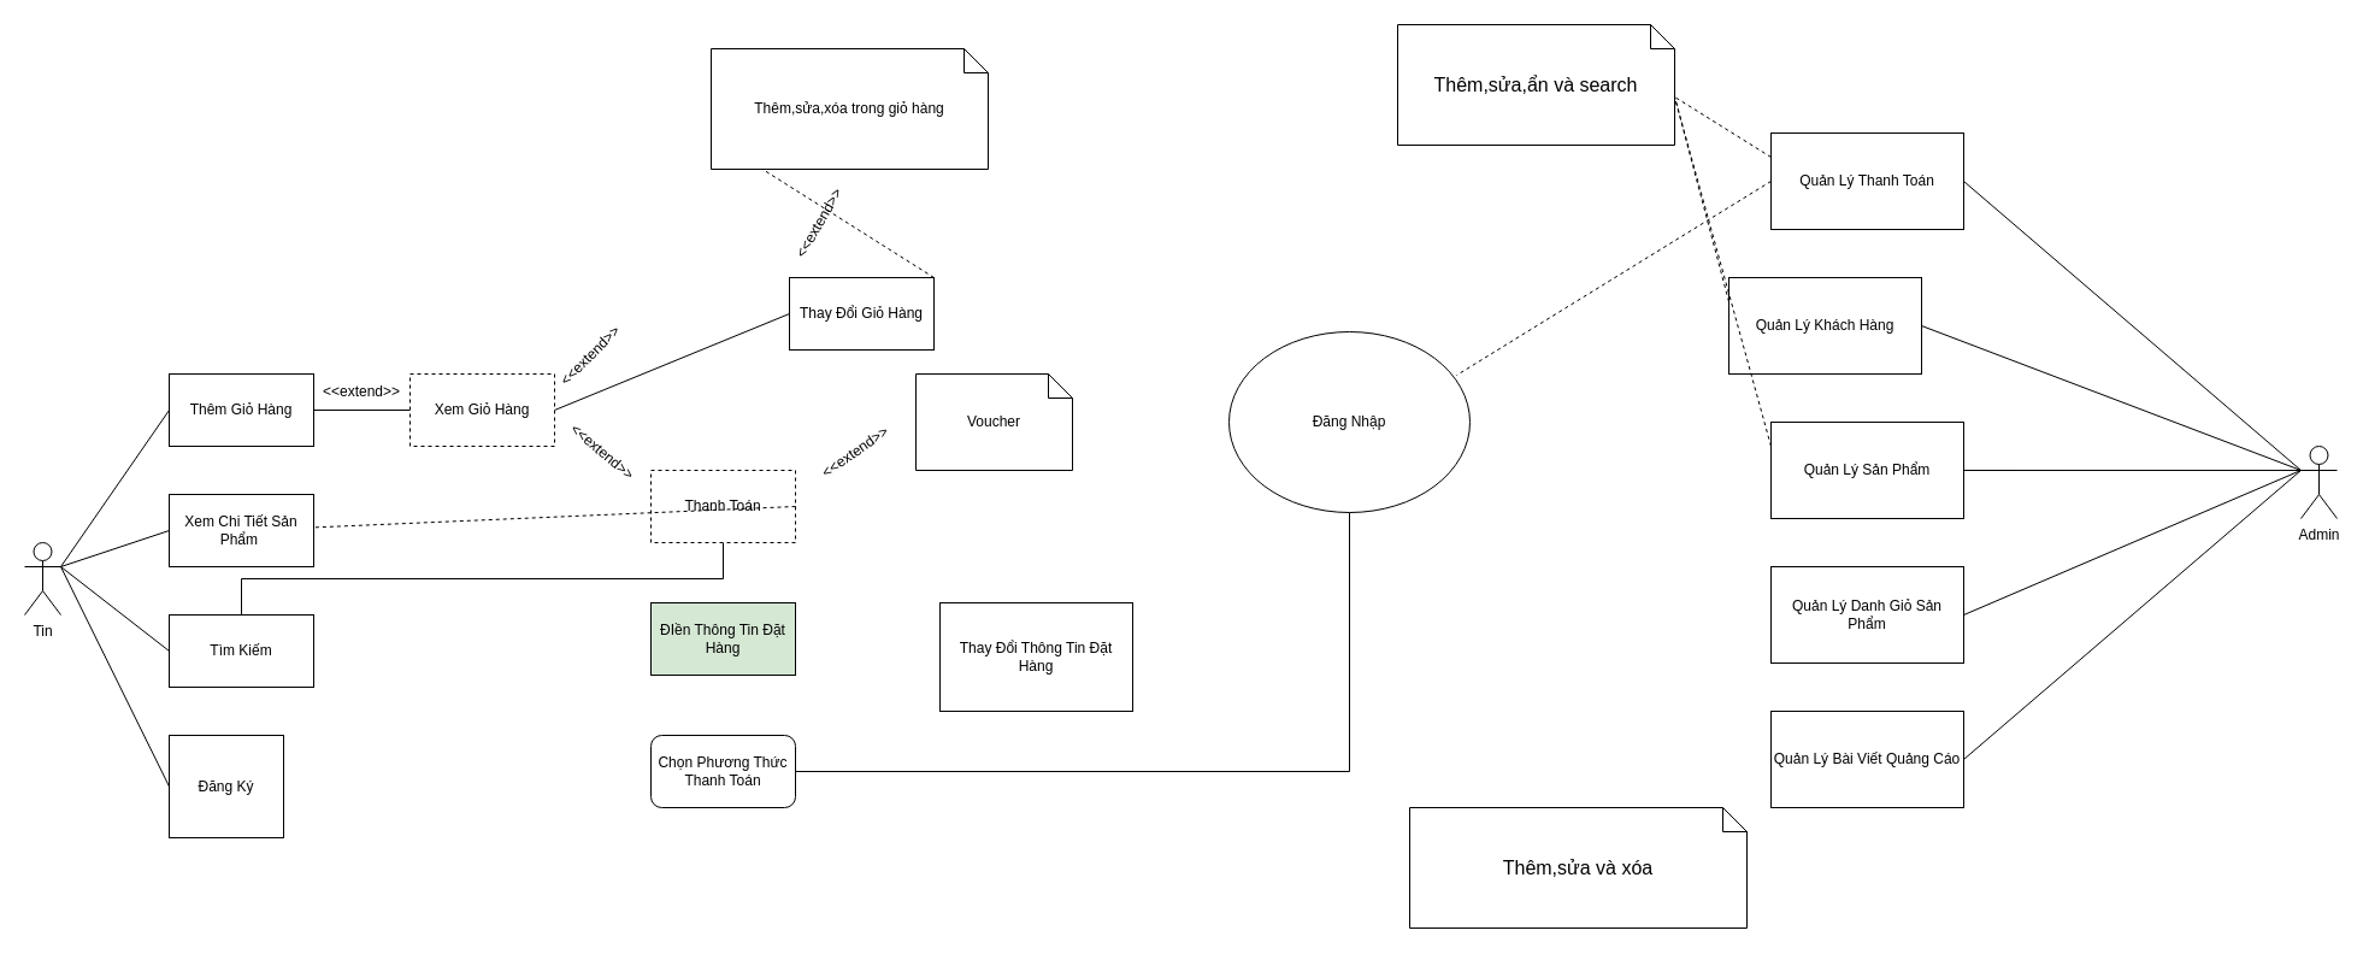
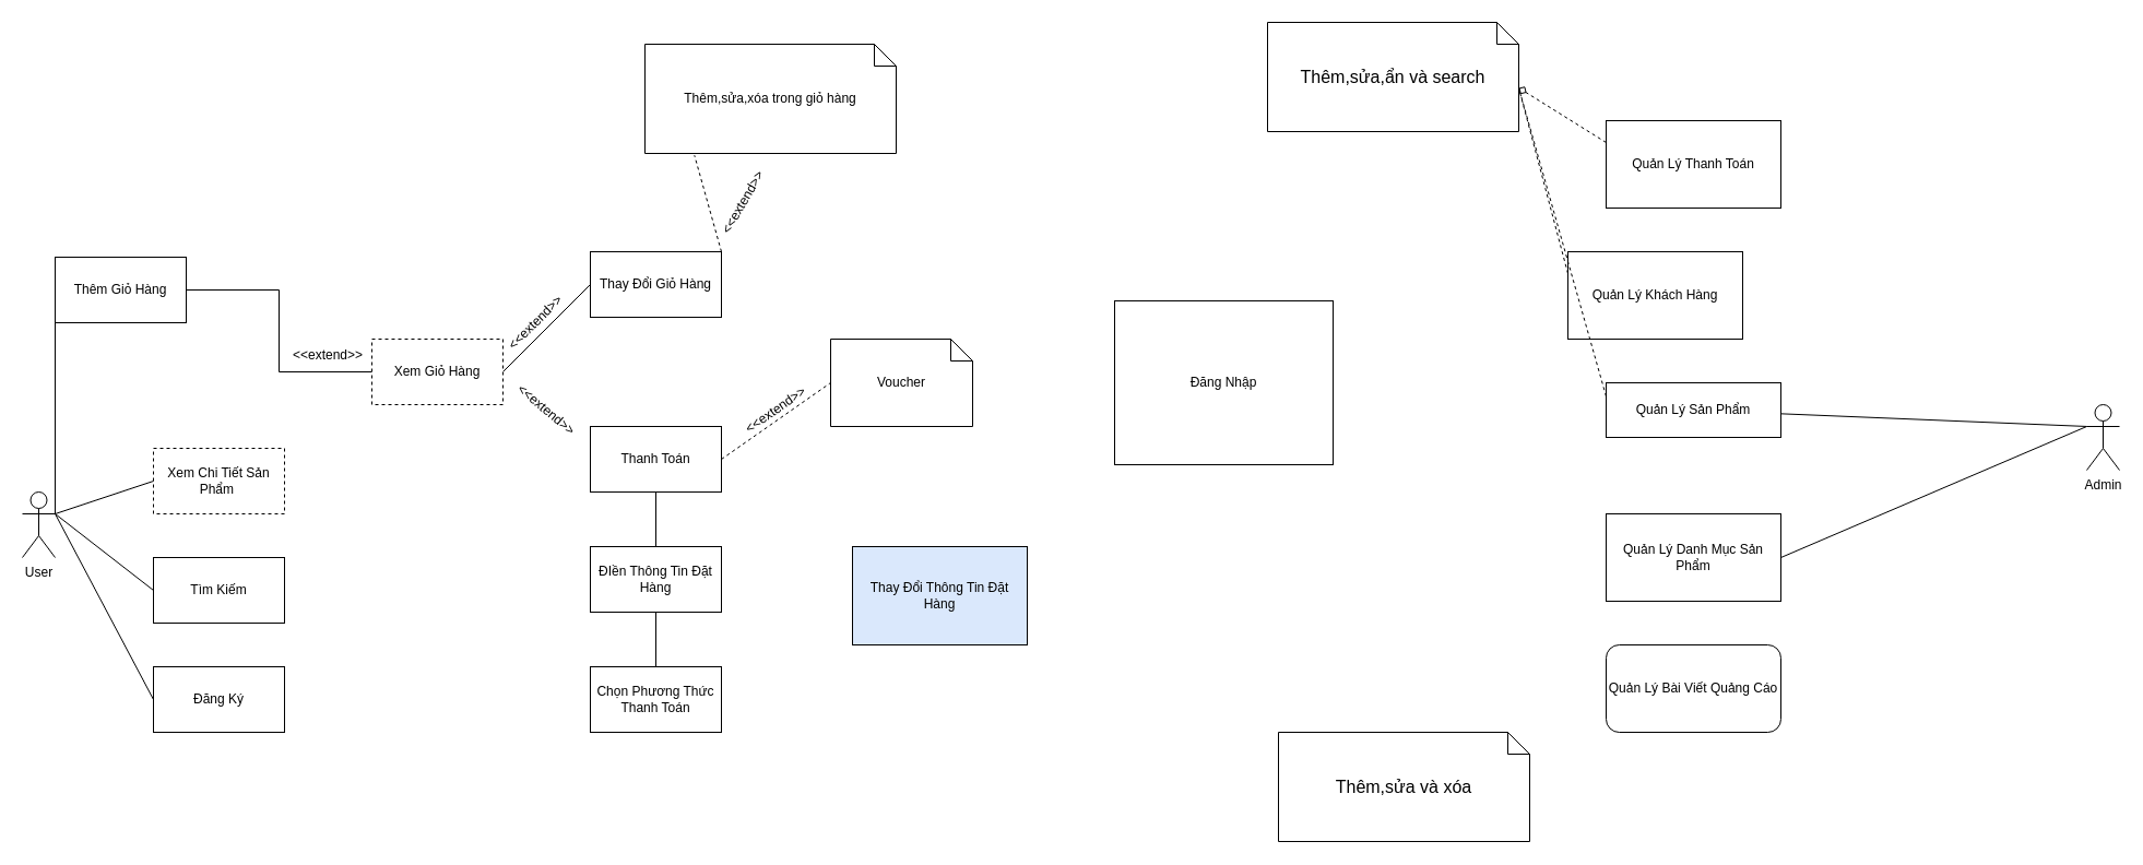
  <mxCell id="0" />
  <mxCell id="1" parent="0" />
- <mxCell id="2" value="Tin" style="shape=umlActor;verticalLabelPosition=bottom;verticalAlign=top;html=1;outlineConnect=0;" parent="1" vertex="1"><mxGeometry x="20" y="450" width="30" height="60" as="geometry" /></mxCell>
- <mxCell id="3" style="rounded=0;orthogonalLoop=1;jettySize=auto;html=1;exitX=0;exitY=0.333;exitDx=0;exitDy=0;exitPerimeter=0;entryX=1;entryY=0.5;entryDx=0;entryDy=0;endArrow=none;endFill=0;" edge="1" parent="1" source="8" target="39"><mxGeometry relative="1" as="geometry" /></mxCell>
- <mxCell id="4" style="rounded=0;orthogonalLoop=1;jettySize=auto;html=1;exitX=0;exitY=0.333;exitDx=0;exitDy=0;exitPerimeter=0;entryX=1;entryY=0.5;entryDx=0;entryDy=0;endArrow=none;endFill=0;" edge="1" parent="1" source="8" target="41"><mxGeometry relative="1" as="geometry" /></mxCell>
+ <mxCell id="2" value="User" style="shape=umlActor;verticalLabelPosition=bottom;verticalAlign=top;html=1;outlineConnect=0;" parent="1" vertex="1"><mxGeometry x="20" y="450" width="30" height="60" as="geometry" /></mxCell>
  <mxCell id="5" style="rounded=0;orthogonalLoop=1;jettySize=auto;html=1;exitX=0;exitY=0.333;exitDx=0;exitDy=0;exitPerimeter=0;endArrow=none;endFill=0;" edge="1" parent="1" source="8" target="43"><mxGeometry relative="1" as="geometry" /></mxCell>
  <mxCell id="6" style="rounded=0;orthogonalLoop=1;jettySize=auto;html=1;entryX=1;entryY=0.5;entryDx=0;entryDy=0;endArrow=none;endFill=0;" edge="1" parent="1" target="44"><mxGeometry relative="1" as="geometry"><mxPoint x="1910" y="390" as="sourcePoint" /></mxGeometry></mxCell>
- <mxCell id="7" style="rounded=0;orthogonalLoop=1;jettySize=auto;html=1;exitX=0;exitY=0.333;exitDx=0;exitDy=0;exitPerimeter=0;entryX=1;entryY=0.5;entryDx=0;entryDy=0;endArrow=none;endFill=0;" edge="1" parent="1" source="8" target="45"><mxGeometry relative="1" as="geometry" /></mxCell>
  <mxCell id="8" value="Admin" style="shape=umlActor;verticalLabelPosition=bottom;verticalAlign=top;html=1;outlineConnect=0;" parent="1" vertex="1"><mxGeometry x="1910" y="370" width="30" height="60" as="geometry" /></mxCell>
  <mxCell id="9" style="edgeStyle=orthogonalEdgeStyle;rounded=0;orthogonalLoop=1;jettySize=auto;html=1;exitX=1;exitY=0.5;exitDx=0;exitDy=0;entryX=0;entryY=0.5;entryDx=0;entryDy=0;endArrow=none;endFill=0;" parent="1" source="10" target="15" edge="1"><mxGeometry relative="1" as="geometry" /></mxCell>
- <mxCell id="10" value="Thêm Giỏ Hàng" style="rounded=0;whiteSpace=wrap;html=1;" parent="1" vertex="1"><mxGeometry x="140" y="310" width="120" height="60" as="geometry" /></mxCell>
- <mxCell id="11" value="Xem Chi Tiết Sản Phẩm&amp;nbsp;" style="rounded=0;whiteSpace=wrap;html=1;" parent="1" vertex="1"><mxGeometry x="140" y="410" width="120" height="60" as="geometry" /></mxCell>
+ <mxCell id="10" value="Thêm Giỏ Hàng" style="rounded=0;whiteSpace=wrap;html=1;" parent="1" vertex="1"><mxGeometry x="50" y="235" width="120" height="60" as="geometry" /></mxCell>
+ <mxCell id="11" value="Xem Chi Tiết Sản Phẩm&amp;nbsp;" style="rounded=0;whiteSpace=wrap;html=1;dashed=1;" parent="1" vertex="1"><mxGeometry x="140" y="410" width="120" height="60" as="geometry" /></mxCell>
  <mxCell id="12" value="Tìm Kiếm" style="rounded=0;whiteSpace=wrap;html=1;" parent="1" vertex="1"><mxGeometry x="140" y="510" width="120" height="60" as="geometry" /></mxCell>
- <mxCell id="13" value="Đăng Ký" style="rounded=0;whiteSpace=wrap;html=1;" parent="1" vertex="1"><mxGeometry x="140" y="610" width="95" height="85" as="geometry" /></mxCell>
+ <mxCell id="13" value="Đăng Ký" style="rounded=0;whiteSpace=wrap;html=1;" parent="1" vertex="1"><mxGeometry x="140" y="610" width="120" height="60" as="geometry" /></mxCell>
  <mxCell id="14" style="rounded=0;orthogonalLoop=1;jettySize=auto;html=1;exitX=1;exitY=0.5;exitDx=0;exitDy=0;entryX=0;entryY=0.5;entryDx=0;entryDy=0;startArrow=none;startFill=0;endArrow=none;endFill=0;" parent="1" source="15" target="16" edge="1"><mxGeometry relative="1" as="geometry" /></mxCell>
  <mxCell id="15" value="Xem Giỏ Hàng" style="rounded=0;whiteSpace=wrap;html=1;dashed=1;" parent="1" vertex="1"><mxGeometry x="340" y="310" width="120" height="60" as="geometry" /></mxCell>
- <mxCell id="16" value="Thay Đổi Giỏ Hàng" style="rounded=0;whiteSpace=wrap;html=1;" parent="1" vertex="1"><mxGeometry x="655" y="230" width="120" height="60" as="geometry" /></mxCell>
+ <mxCell id="16" value="Thay Đổi Giỏ Hàng" style="rounded=0;whiteSpace=wrap;html=1;" parent="1" vertex="1"><mxGeometry x="540" y="230" width="120" height="60" as="geometry" /></mxCell>
  <mxCell id="17" value="" style="endArrow=none;html=1;rounded=0;entryX=0;entryY=0.5;entryDx=0;entryDy=0;" parent="1" target="10" edge="1"><mxGeometry width="50" height="50" relative="1" as="geometry"><mxPoint x="50" y="470" as="sourcePoint" /><mxPoint x="100" y="420" as="targetPoint" /></mxGeometry></mxCell>
  <mxCell id="18" value="" style="endArrow=none;html=1;rounded=0;entryX=0;entryY=0.5;entryDx=0;entryDy=0;" parent="1" target="11" edge="1"><mxGeometry width="50" height="50" relative="1" as="geometry"><mxPoint x="50" y="470" as="sourcePoint" /><mxPoint x="150" y="350" as="targetPoint" /></mxGeometry></mxCell>
  <mxCell id="19" value="" style="endArrow=none;html=1;rounded=0;entryX=0;entryY=0.5;entryDx=0;entryDy=0;" parent="1" target="12" edge="1"><mxGeometry width="50" height="50" relative="1" as="geometry"><mxPoint x="50" y="470" as="sourcePoint" /><mxPoint x="150" y="450" as="targetPoint" /></mxGeometry></mxCell>
  <mxCell id="20" value="" style="endArrow=none;html=1;rounded=0;entryX=0;entryY=0.5;entryDx=0;entryDy=0;exitX=1;exitY=0.333;exitDx=0;exitDy=0;exitPerimeter=0;" parent="1" source="2" target="13" edge="1"><mxGeometry width="50" height="50" relative="1" as="geometry"><mxPoint x="50" y="490" as="sourcePoint" /><mxPoint x="140" y="560" as="targetPoint" /></mxGeometry></mxCell>
  <mxCell id="21" value="&amp;lt;&amp;lt;extend&amp;gt;&amp;gt;" style="text;html=1;align=center;verticalAlign=middle;whiteSpace=wrap;rounded=0;" parent="1" vertex="1"><mxGeometry x="270" y="310" width="60" height="30" as="geometry" /></mxCell>
  <mxCell id="22" value="&amp;lt;&amp;lt;extend&amp;gt;&amp;gt;" style="text;html=1;align=center;verticalAlign=middle;whiteSpace=wrap;rounded=0;rotation=-45;" parent="1" vertex="1"><mxGeometry x="460" y="280" width="60" height="30" as="geometry" /></mxCell>
  <mxCell id="23" value="Thêm,sửa,xóa trong giỏ hàng" style="shape=note;size=20;whiteSpace=wrap;html=1;" parent="1" vertex="1"><mxGeometry x="590" y="40" width="230" height="100" as="geometry" /></mxCell>
  <mxCell id="24" style="rounded=0;orthogonalLoop=1;jettySize=auto;html=1;exitX=1;exitY=0;exitDx=0;exitDy=0;entryX=0.197;entryY=1.017;entryDx=0;entryDy=0;entryPerimeter=0;endArrow=none;endFill=0;dashed=1;" parent="1" source="16" target="23" edge="1"><mxGeometry relative="1" as="geometry" /></mxCell>
  <mxCell id="25" value="&amp;lt;&amp;lt;extend&amp;gt;&amp;gt;" style="text;html=1;align=center;verticalAlign=middle;whiteSpace=wrap;rounded=0;rotation=-60;" parent="1" vertex="1"><mxGeometry x="650" y="170" width="60" height="30" as="geometry" /></mxCell>
- <mxCell id="26" style="edgeStyle=orthogonalEdgeStyle;rounded=0;orthogonalLoop=1;jettySize=auto;html=1;exitX=0.5;exitY=1;exitDx=0;exitDy=0;endArrow=none;endFill=0;" parent="1" source="27" target="12" edge="1"><mxGeometry relative="1" as="geometry" /></mxCell>
- <mxCell id="27" value="Thanh Toán" style="rounded=0;whiteSpace=wrap;html=1;dashed=1;" parent="1" vertex="1"><mxGeometry x="540" y="390" width="120" height="60" as="geometry" /></mxCell>
+ <mxCell id="26" style="edgeStyle=orthogonalEdgeStyle;rounded=0;orthogonalLoop=1;jettySize=auto;html=1;exitX=0.5;exitY=1;exitDx=0;exitDy=0;entryX=0.5;entryY=0;entryDx=0;entryDy=0;endArrow=none;endFill=0;" parent="1" source="27" target="33" edge="1"><mxGeometry relative="1" as="geometry" /></mxCell>
+ <mxCell id="27" value="Thanh Toán" style="rounded=0;whiteSpace=wrap;html=1;" parent="1" vertex="1"><mxGeometry x="540" y="390" width="120" height="60" as="geometry" /></mxCell>
  <mxCell id="28" value="&amp;lt;&amp;lt;extend&amp;gt;&amp;gt;" style="text;html=1;align=center;verticalAlign=middle;whiteSpace=wrap;rounded=0;rotation=40;" parent="1" vertex="1"><mxGeometry x="470" y="360" width="60" height="30" as="geometry" /></mxCell>
  <mxCell id="29" value="Voucher" style="shape=note;size=20;whiteSpace=wrap;html=1;" parent="1" vertex="1"><mxGeometry x="760" y="310" width="130" height="80" as="geometry" /></mxCell>
- <mxCell id="30" style="rounded=0;orthogonalLoop=1;jettySize=auto;html=1;exitX=1;exitY=0.5;exitDx=0;exitDy=0;endArrow=none;endFill=0;dashed=1;" parent="1" source="27" target="11" edge="1"><mxGeometry relative="1" as="geometry" /></mxCell>
+ <mxCell id="30" style="rounded=0;orthogonalLoop=1;jettySize=auto;html=1;exitX=1;exitY=0.5;exitDx=0;exitDy=0;entryX=0;entryY=0.5;entryDx=0;entryDy=0;entryPerimeter=0;endArrow=none;endFill=0;dashed=1;" parent="1" source="27" target="29" edge="1"><mxGeometry relative="1" as="geometry" /></mxCell>
  <mxCell id="31" value="&amp;lt;&amp;lt;extend&amp;gt;&amp;gt;" style="text;html=1;align=center;verticalAlign=middle;whiteSpace=wrap;rounded=0;rotation=-35;" parent="1" vertex="1"><mxGeometry x="680" y="360" width="60" height="30" as="geometry" /></mxCell>
- <mxCell id="33" value="ĐIền Thông Tin Đặt Hàng" style="rounded=0;whiteSpace=wrap;html=1;fillColor=#d5e8d4;" parent="1" vertex="1"><mxGeometry x="540" y="500" width="120" height="60" as="geometry" /></mxCell>
- <mxCell id="34" value="Chọn Phương Thức Thanh Toán" style="whiteSpace=wrap;html=1;rounded=1;" parent="1" vertex="1"><mxGeometry x="540" y="610" width="120" height="60" as="geometry" /></mxCell>
- <mxCell id="35" value="Thay Đổi Thông Tin Đặt Hàng" style="rounded=0;whiteSpace=wrap;html=1;" parent="1" vertex="1"><mxGeometry x="780" y="500" width="160" height="90" as="geometry" /></mxCell>
- <mxCell id="36" style="edgeStyle=orthogonalEdgeStyle;rounded=0;orthogonalLoop=1;jettySize=auto;html=1;exitX=0.5;exitY=1;exitDx=0;exitDy=0;entryX=1;entryY=0.5;entryDx=0;entryDy=0;endArrow=none;endFill=0;" parent="1" source="37" target="34" edge="1"><mxGeometry relative="1" as="geometry" /></mxCell>
- <mxCell id="37" value="Đăng Nhập" style="ellipse;whiteSpace=wrap;html=1;" parent="1" vertex="1"><mxGeometry x="1020" y="275" width="200" height="150" as="geometry" /></mxCell>
- <mxCell id="38" style="rounded=0;orthogonalLoop=1;jettySize=auto;html=1;exitX=0;exitY=0.5;exitDx=0;exitDy=0;entryX=0.945;entryY=0.24;entryDx=0;entryDy=0;dashed=1;endArrow=none;endFill=0;entryPerimeter=0;" edge="1" parent="1" source="39" target="37"><mxGeometry relative="1" as="geometry" /></mxCell>
+ <mxCell id="32" style="edgeStyle=orthogonalEdgeStyle;rounded=0;orthogonalLoop=1;jettySize=auto;html=1;exitX=0.5;exitY=1;exitDx=0;exitDy=0;entryX=0.5;entryY=0;entryDx=0;entryDy=0;endArrow=none;endFill=0;" parent="1" source="33" target="34" edge="1"><mxGeometry relative="1" as="geometry" /></mxCell>
+ <mxCell id="33" value="ĐIền Thông Tin Đặt Hàng" style="rounded=0;whiteSpace=wrap;html=1;" parent="1" vertex="1"><mxGeometry x="540" y="500" width="120" height="60" as="geometry" /></mxCell>
+ <mxCell id="34" value="Chọn Phương Thức Thanh Toán" style="rounded=0;whiteSpace=wrap;html=1;" parent="1" vertex="1"><mxGeometry x="540" y="610" width="120" height="60" as="geometry" /></mxCell>
+ <mxCell id="35" value="Thay Đổi Thông Tin Đặt Hàng" style="rounded=0;whiteSpace=wrap;html=1;fillColor=#dae8fc;" parent="1" vertex="1"><mxGeometry x="780" y="500" width="160" height="90" as="geometry" /></mxCell>
+ <mxCell id="37" value="Đăng Nhập" style="whiteSpace=wrap;html=1;rounded=0;" parent="1" vertex="1"><mxGeometry x="1020" y="275" width="200" height="150" as="geometry" /></mxCell>
  <mxCell id="39" value="Quản Lý Thanh Toán" style="rounded=0;whiteSpace=wrap;html=1;" vertex="1" parent="1"><mxGeometry x="1470" y="110" width="160" height="80" as="geometry" /></mxCell>
  <mxCell id="40" style="rounded=0;orthogonalLoop=1;jettySize=auto;html=1;exitX=0;exitY=0.25;exitDx=0;exitDy=0;dashed=1;endArrow=none;endFill=0;" edge="1" parent="1" source="41"><mxGeometry relative="1" as="geometry"><mxPoint x="1390" y="80" as="targetPoint" /></mxGeometry></mxCell>
  <mxCell id="41" value="Quản Lý Khách Hàng" style="rounded=0;whiteSpace=wrap;html=1;" vertex="1" parent="1"><mxGeometry x="1435" y="230" width="160" height="80" as="geometry" /></mxCell>
  <mxCell id="42" style="rounded=0;orthogonalLoop=1;jettySize=auto;html=1;exitX=0;exitY=0.25;exitDx=0;exitDy=0;endArrow=none;endFill=0;dashed=1;" edge="1" parent="1" source="43"><mxGeometry relative="1" as="geometry"><mxPoint x="1390" y="80" as="targetPoint" /></mxGeometry></mxCell>
- <mxCell id="43" value="Quản Lý Sản Phẩm" style="rounded=0;whiteSpace=wrap;html=1;" vertex="1" parent="1"><mxGeometry x="1470" y="350" width="160" height="80" as="geometry" /></mxCell>
- <mxCell id="44" value="Quản Lý Danh Giỏ Sản Phẩm" style="rounded=0;whiteSpace=wrap;html=1;" vertex="1" parent="1"><mxGeometry x="1470" y="470" width="160" height="80" as="geometry" /></mxCell>
- <mxCell id="45" value="Quản Lý Bài Viết Quảng Cáo" style="rounded=0;whiteSpace=wrap;html=1;" vertex="1" parent="1"><mxGeometry x="1470" y="590" width="160" height="80" as="geometry" /></mxCell>
+ <mxCell id="43" value="Quản Lý Sản Phẩm" style="rounded=0;whiteSpace=wrap;html=1;" vertex="1" parent="1"><mxGeometry x="1470" y="350" width="160" height="50" as="geometry" /></mxCell>
+ <mxCell id="44" value="Quản Lý Danh Mục Sản Phẩm" style="rounded=0;whiteSpace=wrap;html=1;" vertex="1" parent="1"><mxGeometry x="1470" y="470" width="160" height="80" as="geometry" /></mxCell>
+ <mxCell id="45" value="Quản Lý Bài Viết Quảng Cáo" style="whiteSpace=wrap;html=1;rounded=1;" vertex="1" parent="1"><mxGeometry x="1470" y="590" width="160" height="80" as="geometry" /></mxCell>
  <mxCell id="46" value="&lt;font style=&quot;font-size: 16px;&quot;&gt;Thêm,sửa,ẩn và search&lt;/font&gt;" style="shape=note;size=20;whiteSpace=wrap;html=1;" vertex="1" parent="1"><mxGeometry x="1160" y="20" width="230" height="100" as="geometry" /></mxCell>
- <mxCell id="47" value="&lt;font style=&quot;font-size: 16px;&quot;&gt;Thêm,sửa và xóa&lt;/font&gt;" style="shape=note;size=20;whiteSpace=wrap;html=1;" vertex="1" parent="1"><mxGeometry x="1170" y="670" width="280" height="100" as="geometry" /></mxCell>
- <mxCell id="48" style="rounded=0;orthogonalLoop=1;jettySize=auto;html=1;exitX=0;exitY=0.25;exitDx=0;exitDy=0;entryX=0;entryY=0;entryDx=230.0;entryDy=60;entryPerimeter=0;endArrow=none;endFill=0;dashed=1;" edge="1" parent="1" source="39" target="46"><mxGeometry relative="1" as="geometry" /></mxCell>
+ <mxCell id="47" value="&lt;font style=&quot;font-size: 16px;&quot;&gt;Thêm,sửa và xóa&lt;/font&gt;" style="shape=note;size=20;whiteSpace=wrap;html=1;" vertex="1" parent="1"><mxGeometry x="1170" y="670" width="230" height="100" as="geometry" /></mxCell>
+ <mxCell id="48" style="rounded=0;orthogonalLoop=1;jettySize=auto;html=1;exitX=0;exitY=0.25;exitDx=0;exitDy=0;entryX=0;entryY=0;entryDx=230.0;entryDy=60;entryPerimeter=0;endArrow=diamond;endFill=0;dashed=1;" edge="1" parent="1" source="39" target="46"><mxGeometry relative="1" as="geometry" /></mxCell>
